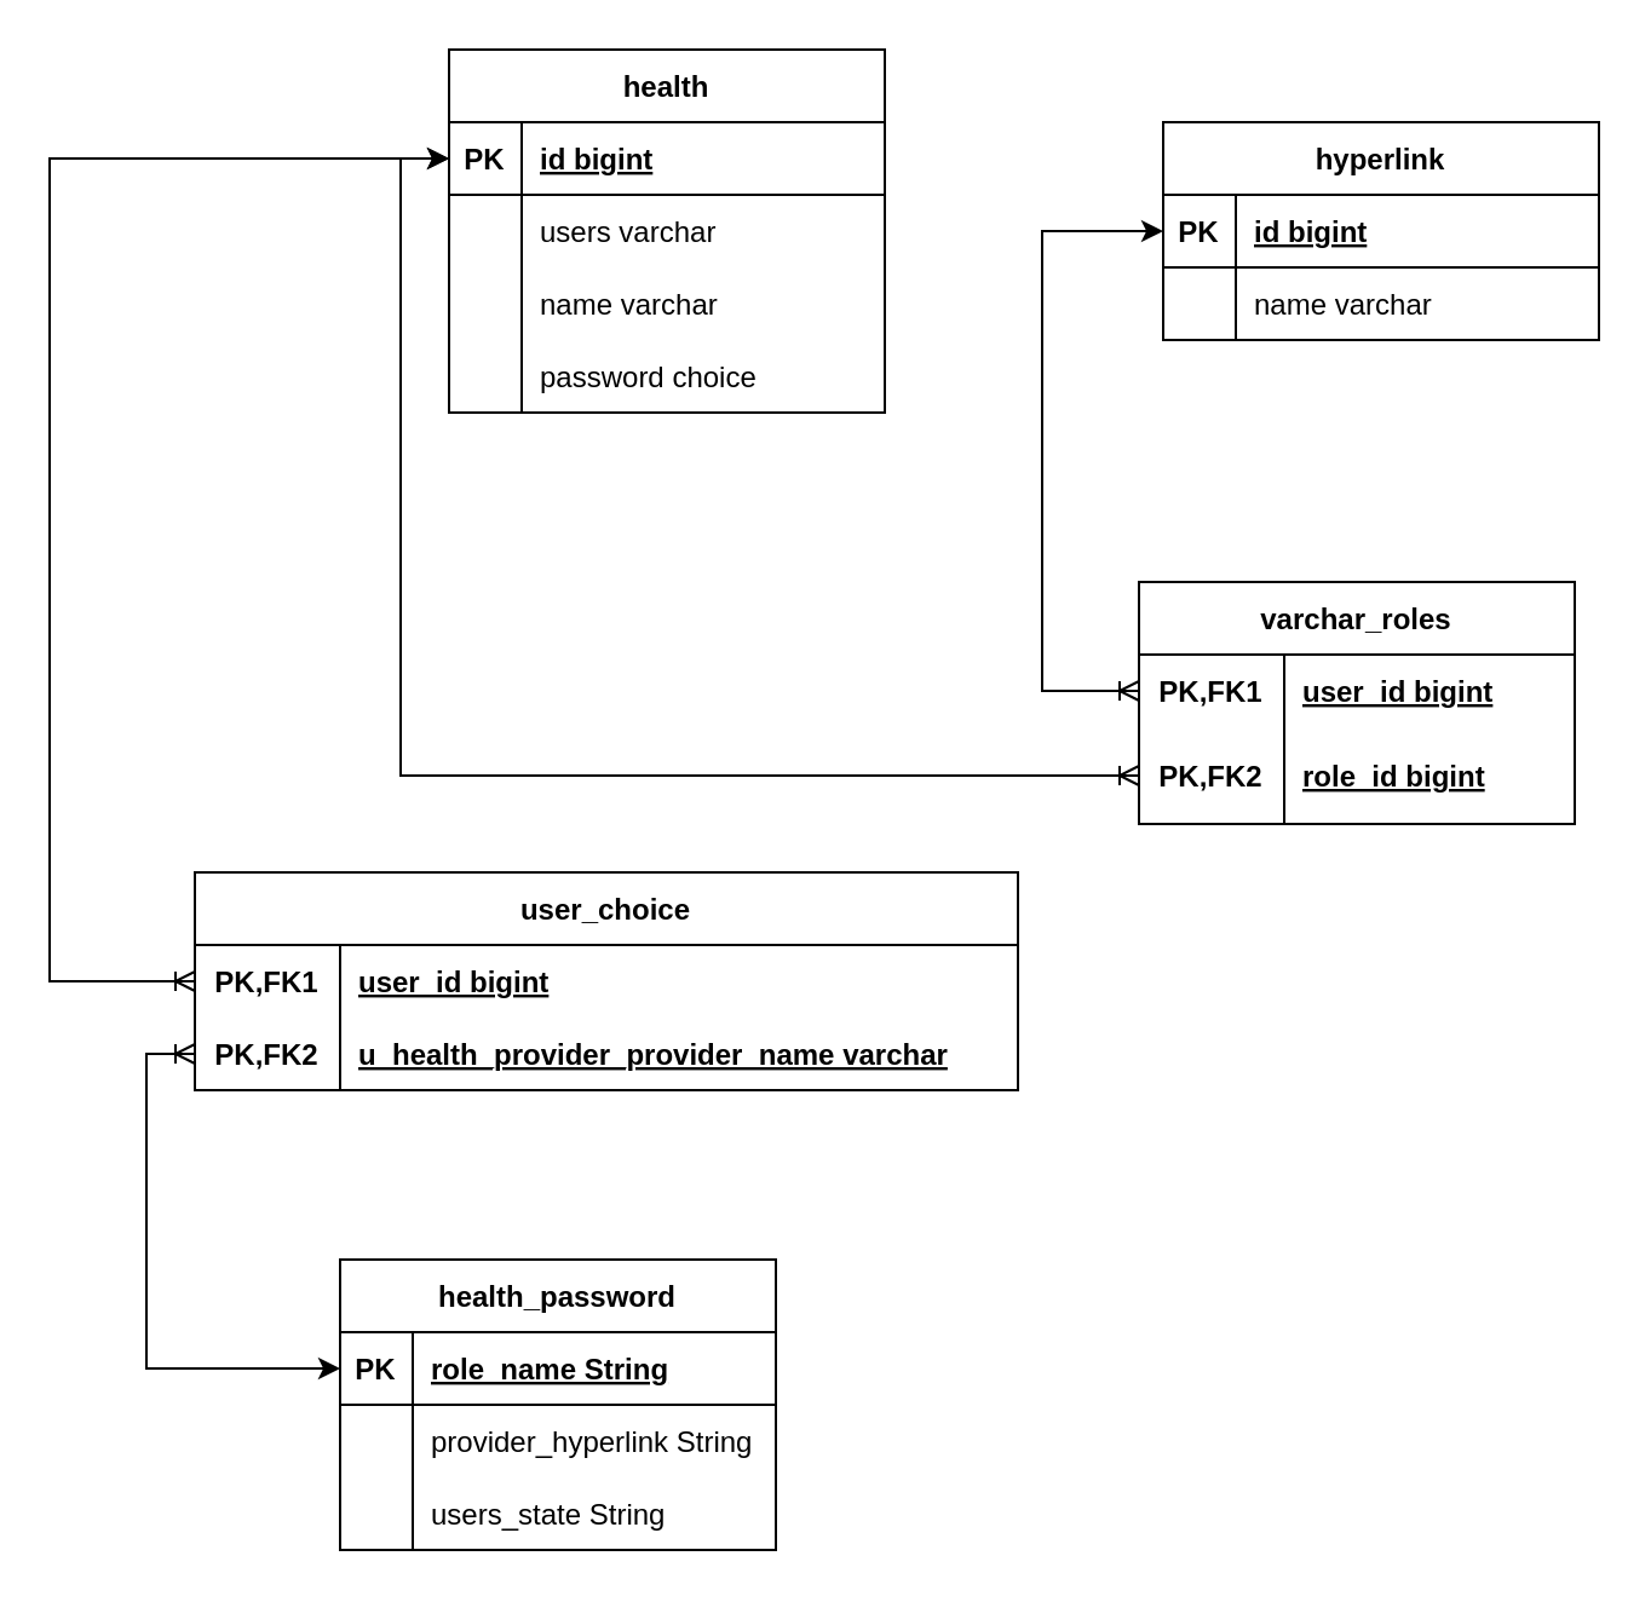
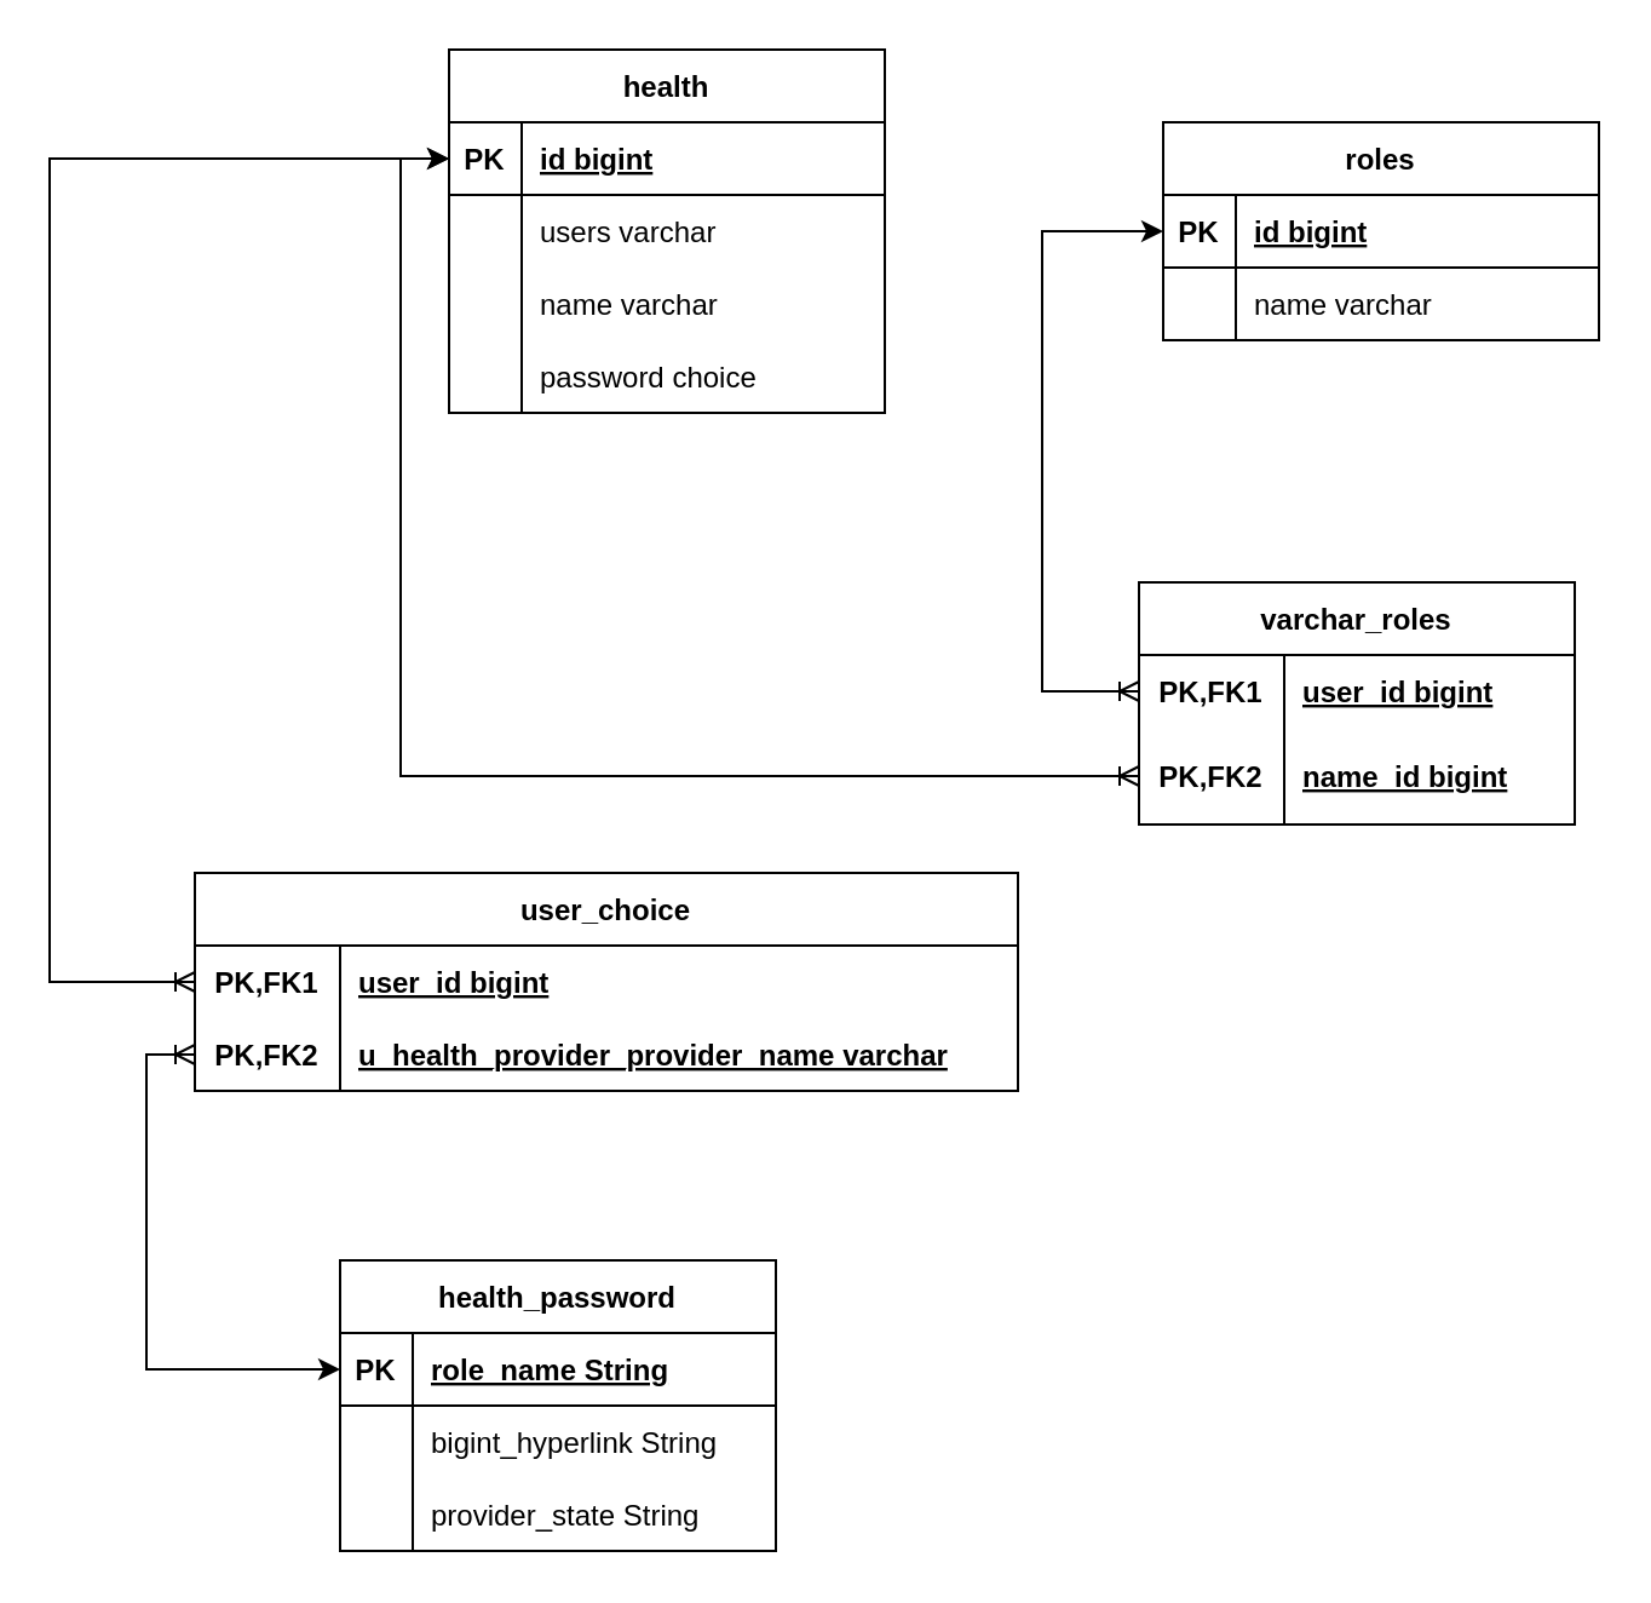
  <mxCell id="0" />
  <mxCell id="1" parent="0" />
  <mxCell id="2" style="edgeStyle=orthogonalEdgeStyle;rounded=0;orthogonalLoop=1;jettySize=auto;html=1;entryX=0;entryY=0.5;entryDx=0;entryDy=0;startArrow=ERoneToMany;startFill=0;endArrow=classic;endFill=1;exitX=0;exitY=0.5;exitDx=0;exitDy=0;" edge="1" parent="1" source="4" target="34"><mxGeometry relative="1" as="geometry"><Array as="points"><mxPoint x="430" y="285" /><mxPoint x="430" y="95" /></Array></mxGeometry></mxCell>
  <mxCell id="3" value="varchar_roles" style="shape=table;startSize=30;container=1;collapsible=1;childLayout=tableLayout;fixedRows=1;rowLines=0;fontStyle=1;align=center;resizeLast=1;" vertex="1" parent="1"><mxGeometry x="470" y="240" width="180" height="100" as="geometry" /></mxCell>
  <mxCell id="4" value="" style="shape=tableRow;horizontal=0;startSize=0;swimlaneHead=0;swimlaneBody=0;fillColor=none;collapsible=0;dropTarget=0;points=[[0,0.5],[1,0.5]];portConstraint=eastwest;top=0;left=0;right=0;bottom=0;" vertex="1" parent="3"><mxGeometry y="30" width="180" height="30" as="geometry" /></mxCell>
  <mxCell id="5" value="PK,FK1" style="shape=partialRectangle;connectable=0;fillColor=none;top=0;left=0;bottom=0;right=0;fontStyle=1;overflow=hidden;" vertex="1" parent="4"><mxGeometry width="60" height="30" as="geometry"><mxRectangle width="60" height="30" as="alternateBounds" /></mxGeometry></mxCell>
  <mxCell id="6" value="user_id bigint" style="shape=partialRectangle;connectable=0;fillColor=none;top=0;left=0;bottom=0;right=0;align=left;spacingLeft=6;fontStyle=5;overflow=hidden;" vertex="1" parent="4"><mxGeometry x="60" width="120" height="30" as="geometry"><mxRectangle width="120" height="30" as="alternateBounds" /></mxGeometry></mxCell>
  <mxCell id="7" value="" style="shape=tableRow;horizontal=0;startSize=0;swimlaneHead=0;swimlaneBody=0;fillColor=none;collapsible=0;dropTarget=0;points=[[0,0.5],[1,0.5]];portConstraint=eastwest;top=0;left=0;right=0;bottom=1;" vertex="1" parent="3"><mxGeometry y="60" width="180" height="40" as="geometry" /></mxCell>
  <mxCell id="8" value="PK,FK2" style="shape=partialRectangle;connectable=0;fillColor=none;top=0;left=0;bottom=0;right=0;fontStyle=1;overflow=hidden;" vertex="1" parent="7"><mxGeometry width="60" height="40" as="geometry"><mxRectangle width="60" height="40" as="alternateBounds" /></mxGeometry></mxCell>
- <mxCell id="9" value="role_id bigint" style="shape=partialRectangle;connectable=0;fillColor=none;top=0;left=0;bottom=0;right=0;align=left;spacingLeft=6;fontStyle=5;overflow=hidden;" vertex="1" parent="7"><mxGeometry x="60" width="120" height="40" as="geometry"><mxRectangle width="120" height="40" as="alternateBounds" /></mxGeometry></mxCell>
+ <mxCell id="9" value="name_id bigint" style="shape=partialRectangle;connectable=0;fillColor=none;top=0;left=0;bottom=0;right=0;align=left;spacingLeft=6;fontStyle=5;overflow=hidden;" vertex="1" parent="7"><mxGeometry x="60" width="120" height="40" as="geometry"><mxRectangle width="120" height="40" as="alternateBounds" /></mxGeometry></mxCell>
  <mxCell id="10" value="health" style="shape=table;startSize=30;container=1;collapsible=1;childLayout=tableLayout;fixedRows=1;rowLines=0;fontStyle=1;align=center;resizeLast=1;" vertex="1" parent="1"><mxGeometry x="185" y="20" width="180" height="150" as="geometry" /></mxCell>
  <mxCell id="11" value="" style="shape=tableRow;horizontal=0;startSize=0;swimlaneHead=0;swimlaneBody=0;fillColor=none;collapsible=0;dropTarget=0;points=[[0,0.5],[1,0.5]];portConstraint=eastwest;top=0;left=0;right=0;bottom=1;" vertex="1" parent="10"><mxGeometry y="30" width="180" height="30" as="geometry" /></mxCell>
  <mxCell id="12" value="PK" style="shape=partialRectangle;connectable=0;fillColor=none;top=0;left=0;bottom=0;right=0;fontStyle=1;overflow=hidden;" vertex="1" parent="11"><mxGeometry width="30" height="30" as="geometry"><mxRectangle width="30" height="30" as="alternateBounds" /></mxGeometry></mxCell>
  <mxCell id="13" value="id bigint" style="shape=partialRectangle;connectable=0;fillColor=none;top=0;left=0;bottom=0;right=0;align=left;spacingLeft=6;fontStyle=5;overflow=hidden;" vertex="1" parent="11"><mxGeometry x="30" width="150" height="30" as="geometry"><mxRectangle width="150" height="30" as="alternateBounds" /></mxGeometry></mxCell>
  <mxCell id="14" value="" style="shape=tableRow;horizontal=0;startSize=0;swimlaneHead=0;swimlaneBody=0;fillColor=none;collapsible=0;dropTarget=0;points=[[0,0.5],[1,0.5]];portConstraint=eastwest;top=0;left=0;right=0;bottom=0;" vertex="1" parent="10"><mxGeometry y="60" width="180" height="30" as="geometry" /></mxCell>
  <mxCell id="15" value="" style="shape=partialRectangle;connectable=0;fillColor=none;top=0;left=0;bottom=0;right=0;editable=1;overflow=hidden;" vertex="1" parent="14"><mxGeometry width="30" height="30" as="geometry"><mxRectangle width="30" height="30" as="alternateBounds" /></mxGeometry></mxCell>
  <mxCell id="16" value="users varchar" style="shape=partialRectangle;connectable=0;fillColor=none;top=0;left=0;bottom=0;right=0;align=left;spacingLeft=6;overflow=hidden;" vertex="1" parent="14"><mxGeometry x="30" width="150" height="30" as="geometry"><mxRectangle width="150" height="30" as="alternateBounds" /></mxGeometry></mxCell>
  <mxCell id="17" value="" style="shape=tableRow;horizontal=0;startSize=0;swimlaneHead=0;swimlaneBody=0;fillColor=none;collapsible=0;dropTarget=0;points=[[0,0.5],[1,0.5]];portConstraint=eastwest;top=0;left=0;right=0;bottom=0;" vertex="1" parent="10"><mxGeometry y="90" width="180" height="30" as="geometry" /></mxCell>
  <mxCell id="18" value="" style="shape=partialRectangle;connectable=0;fillColor=none;top=0;left=0;bottom=0;right=0;editable=1;overflow=hidden;" vertex="1" parent="17"><mxGeometry width="30" height="30" as="geometry"><mxRectangle width="30" height="30" as="alternateBounds" /></mxGeometry></mxCell>
  <mxCell id="19" value="name varchar" style="shape=partialRectangle;connectable=0;fillColor=none;top=0;left=0;bottom=0;right=0;align=left;spacingLeft=6;overflow=hidden;" vertex="1" parent="17"><mxGeometry x="30" width="150" height="30" as="geometry"><mxRectangle width="150" height="30" as="alternateBounds" /></mxGeometry></mxCell>
  <mxCell id="20" value="" style="shape=tableRow;horizontal=0;startSize=0;swimlaneHead=0;swimlaneBody=0;fillColor=none;collapsible=0;dropTarget=0;points=[[0,0.5],[1,0.5]];portConstraint=eastwest;top=0;left=0;right=0;bottom=0;" vertex="1" parent="10"><mxGeometry y="120" width="180" height="30" as="geometry" /></mxCell>
  <mxCell id="21" value="" style="shape=partialRectangle;connectable=0;fillColor=none;top=0;left=0;bottom=0;right=0;editable=1;overflow=hidden;" vertex="1" parent="20"><mxGeometry width="30" height="30" as="geometry"><mxRectangle width="30" height="30" as="alternateBounds" /></mxGeometry></mxCell>
  <mxCell id="22" value="password choice" style="shape=partialRectangle;connectable=0;fillColor=none;top=0;left=0;bottom=0;right=0;align=left;spacingLeft=6;overflow=hidden;" vertex="1" parent="20"><mxGeometry x="30" width="150" height="30" as="geometry"><mxRectangle width="150" height="30" as="alternateBounds" /></mxGeometry></mxCell>
  <mxCell id="23" value="health_password" style="shape=table;startSize=30;container=1;collapsible=1;childLayout=tableLayout;fixedRows=1;rowLines=0;fontStyle=1;align=center;resizeLast=1;" vertex="1" parent="1"><mxGeometry x="140" y="520" width="180" height="120" as="geometry" /></mxCell>
  <mxCell id="24" value="" style="shape=tableRow;horizontal=0;startSize=0;swimlaneHead=0;swimlaneBody=0;fillColor=none;collapsible=0;dropTarget=0;points=[[0,0.5],[1,0.5]];portConstraint=eastwest;top=0;left=0;right=0;bottom=1;" vertex="1" parent="23"><mxGeometry y="30" width="180" height="30" as="geometry" /></mxCell>
  <mxCell id="25" value="PK" style="shape=partialRectangle;connectable=0;fillColor=none;top=0;left=0;bottom=0;right=0;fontStyle=1;overflow=hidden;" vertex="1" parent="24"><mxGeometry width="30" height="30" as="geometry"><mxRectangle width="30" height="30" as="alternateBounds" /></mxGeometry></mxCell>
  <mxCell id="26" value="role_name String" style="shape=partialRectangle;connectable=0;fillColor=none;top=0;left=0;bottom=0;right=0;align=left;spacingLeft=6;fontStyle=5;overflow=hidden;" vertex="1" parent="24"><mxGeometry x="30" width="150" height="30" as="geometry"><mxRectangle width="150" height="30" as="alternateBounds" /></mxGeometry></mxCell>
  <mxCell id="27" value="" style="shape=tableRow;horizontal=0;startSize=0;swimlaneHead=0;swimlaneBody=0;fillColor=none;collapsible=0;dropTarget=0;points=[[0,0.5],[1,0.5]];portConstraint=eastwest;top=0;left=0;right=0;bottom=0;" vertex="1" parent="23"><mxGeometry y="60" width="180" height="30" as="geometry" /></mxCell>
  <mxCell id="28" value="" style="shape=partialRectangle;connectable=0;fillColor=none;top=0;left=0;bottom=0;right=0;editable=1;overflow=hidden;" vertex="1" parent="27"><mxGeometry width="30" height="30" as="geometry"><mxRectangle width="30" height="30" as="alternateBounds" /></mxGeometry></mxCell>
- <mxCell id="29" value="provider_hyperlink String" style="shape=partialRectangle;connectable=0;fillColor=none;top=0;left=0;bottom=0;right=0;align=left;spacingLeft=6;overflow=hidden;" vertex="1" parent="27"><mxGeometry x="30" width="150" height="30" as="geometry"><mxRectangle width="150" height="30" as="alternateBounds" /></mxGeometry></mxCell>
+ <mxCell id="29" value="bigint_hyperlink String" style="shape=partialRectangle;connectable=0;fillColor=none;top=0;left=0;bottom=0;right=0;align=left;spacingLeft=6;overflow=hidden;" vertex="1" parent="27"><mxGeometry x="30" width="150" height="30" as="geometry"><mxRectangle width="150" height="30" as="alternateBounds" /></mxGeometry></mxCell>
  <mxCell id="30" value="" style="shape=tableRow;horizontal=0;startSize=0;swimlaneHead=0;swimlaneBody=0;fillColor=none;collapsible=0;dropTarget=0;points=[[0,0.5],[1,0.5]];portConstraint=eastwest;top=0;left=0;right=0;bottom=0;" vertex="1" parent="23"><mxGeometry y="90" width="180" height="30" as="geometry" /></mxCell>
  <mxCell id="31" value="" style="shape=partialRectangle;connectable=0;fillColor=none;top=0;left=0;bottom=0;right=0;editable=1;overflow=hidden;" vertex="1" parent="30"><mxGeometry width="30" height="30" as="geometry"><mxRectangle width="30" height="30" as="alternateBounds" /></mxGeometry></mxCell>
- <mxCell id="32" value="users_state String" style="shape=partialRectangle;connectable=0;fillColor=none;top=0;left=0;bottom=0;right=0;align=left;spacingLeft=6;overflow=hidden;" vertex="1" parent="30"><mxGeometry x="30" width="150" height="30" as="geometry"><mxRectangle width="150" height="30" as="alternateBounds" /></mxGeometry></mxCell>
- <mxCell id="33" value="hyperlink" style="shape=table;startSize=30;container=1;collapsible=1;childLayout=tableLayout;fixedRows=1;rowLines=0;fontStyle=1;align=center;resizeLast=1;" vertex="1" parent="1"><mxGeometry x="480" y="50" width="180" height="90" as="geometry" /></mxCell>
+ <mxCell id="32" value="provider_state String" style="shape=partialRectangle;connectable=0;fillColor=none;top=0;left=0;bottom=0;right=0;align=left;spacingLeft=6;overflow=hidden;" vertex="1" parent="30"><mxGeometry x="30" width="150" height="30" as="geometry"><mxRectangle width="150" height="30" as="alternateBounds" /></mxGeometry></mxCell>
+ <mxCell id="33" value="roles" style="shape=table;startSize=30;container=1;collapsible=1;childLayout=tableLayout;fixedRows=1;rowLines=0;fontStyle=1;align=center;resizeLast=1;" vertex="1" parent="1"><mxGeometry x="480" y="50" width="180" height="90" as="geometry" /></mxCell>
  <mxCell id="34" value="" style="shape=tableRow;horizontal=0;startSize=0;swimlaneHead=0;swimlaneBody=0;fillColor=none;collapsible=0;dropTarget=0;points=[[0,0.5],[1,0.5]];portConstraint=eastwest;top=0;left=0;right=0;bottom=1;" vertex="1" parent="33"><mxGeometry y="30" width="180" height="30" as="geometry" /></mxCell>
  <mxCell id="35" value="PK" style="shape=partialRectangle;connectable=0;fillColor=none;top=0;left=0;bottom=0;right=0;fontStyle=1;overflow=hidden;" vertex="1" parent="34"><mxGeometry width="30" height="30" as="geometry"><mxRectangle width="30" height="30" as="alternateBounds" /></mxGeometry></mxCell>
  <mxCell id="36" value="id bigint" style="shape=partialRectangle;connectable=0;fillColor=none;top=0;left=0;bottom=0;right=0;align=left;spacingLeft=6;fontStyle=5;overflow=hidden;" vertex="1" parent="34"><mxGeometry x="30" width="150" height="30" as="geometry"><mxRectangle width="150" height="30" as="alternateBounds" /></mxGeometry></mxCell>
  <mxCell id="37" value="" style="shape=tableRow;horizontal=0;startSize=0;swimlaneHead=0;swimlaneBody=0;fillColor=none;collapsible=0;dropTarget=0;points=[[0,0.5],[1,0.5]];portConstraint=eastwest;top=0;left=0;right=0;bottom=0;" vertex="1" parent="33"><mxGeometry y="60" width="180" height="30" as="geometry" /></mxCell>
  <mxCell id="38" value="" style="shape=partialRectangle;connectable=0;fillColor=none;top=0;left=0;bottom=0;right=0;editable=1;overflow=hidden;" vertex="1" parent="37"><mxGeometry width="30" height="30" as="geometry"><mxRectangle width="30" height="30" as="alternateBounds" /></mxGeometry></mxCell>
  <mxCell id="39" value="name varchar" style="shape=partialRectangle;connectable=0;fillColor=none;top=0;left=0;bottom=0;right=0;align=left;spacingLeft=6;overflow=hidden;" vertex="1" parent="37"><mxGeometry x="30" width="150" height="30" as="geometry"><mxRectangle width="150" height="30" as="alternateBounds" /></mxGeometry></mxCell>
  <mxCell id="40" style="edgeStyle=orthogonalEdgeStyle;rounded=0;orthogonalLoop=1;jettySize=auto;html=1;entryX=0;entryY=0.5;entryDx=0;entryDy=0;exitX=0;exitY=0.5;exitDx=0;exitDy=0;startArrow=ERoneToMany;startFill=0;" edge="1" parent="1" source="42" target="11"><mxGeometry relative="1" as="geometry"><Array as="points"><mxPoint x="20" y="405" /><mxPoint x="20" y="65" /></Array></mxGeometry></mxCell>
  <mxCell id="41" value="user_choice" style="shape=table;startSize=30;container=1;collapsible=1;childLayout=tableLayout;fixedRows=1;rowLines=0;fontStyle=1;align=center;resizeLast=1;" vertex="1" parent="1"><mxGeometry x="80" y="360" width="340" height="90" as="geometry" /></mxCell>
  <mxCell id="42" value="" style="shape=tableRow;horizontal=0;startSize=0;swimlaneHead=0;swimlaneBody=0;fillColor=none;collapsible=0;dropTarget=0;points=[[0,0.5],[1,0.5]];portConstraint=eastwest;top=0;left=0;right=0;bottom=0;" vertex="1" parent="41"><mxGeometry y="30" width="340" height="30" as="geometry" /></mxCell>
  <mxCell id="43" value="PK,FK1" style="shape=partialRectangle;connectable=0;fillColor=none;top=0;left=0;bottom=0;right=0;fontStyle=1;overflow=hidden;" vertex="1" parent="42"><mxGeometry width="60" height="30" as="geometry"><mxRectangle width="60" height="30" as="alternateBounds" /></mxGeometry></mxCell>
  <mxCell id="44" value="user_id bigint" style="shape=partialRectangle;connectable=0;fillColor=none;top=0;left=0;bottom=0;right=0;align=left;spacingLeft=6;fontStyle=5;overflow=hidden;" vertex="1" parent="42"><mxGeometry x="60" width="280" height="30" as="geometry"><mxRectangle width="280" height="30" as="alternateBounds" /></mxGeometry></mxCell>
  <mxCell id="45" value="" style="shape=tableRow;horizontal=0;startSize=0;swimlaneHead=0;swimlaneBody=0;fillColor=none;collapsible=0;dropTarget=0;points=[[0,0.5],[1,0.5]];portConstraint=eastwest;top=0;left=0;right=0;bottom=1;" vertex="1" parent="41"><mxGeometry y="60" width="340" height="30" as="geometry" /></mxCell>
  <mxCell id="46" value="PK,FK2" style="shape=partialRectangle;connectable=0;fillColor=none;top=0;left=0;bottom=0;right=0;fontStyle=1;overflow=hidden;" vertex="1" parent="45"><mxGeometry width="60" height="30" as="geometry"><mxRectangle width="60" height="30" as="alternateBounds" /></mxGeometry></mxCell>
  <mxCell id="47" value="u_health_provider_provider_name varchar" style="shape=partialRectangle;connectable=0;fillColor=none;top=0;left=0;bottom=0;right=0;align=left;spacingLeft=6;fontStyle=5;overflow=hidden;" vertex="1" parent="45"><mxGeometry x="60" width="280" height="30" as="geometry"><mxRectangle width="280" height="30" as="alternateBounds" /></mxGeometry></mxCell>
  <mxCell id="48" style="edgeStyle=orthogonalEdgeStyle;rounded=0;orthogonalLoop=1;jettySize=auto;html=1;entryX=0;entryY=0.5;entryDx=0;entryDy=0;startArrow=ERoneToMany;startFill=0;endArrow=classic;endFill=1;" edge="1" parent="1" source="45" target="24"><mxGeometry relative="1" as="geometry" /></mxCell>
  <mxCell id="49" style="edgeStyle=orthogonalEdgeStyle;rounded=0;orthogonalLoop=1;jettySize=auto;html=1;entryX=0;entryY=0.5;entryDx=0;entryDy=0;startArrow=ERoneToMany;startFill=0;endArrow=classic;endFill=1;" edge="1" parent="1" source="7" target="11"><mxGeometry relative="1" as="geometry" /></mxCell>
